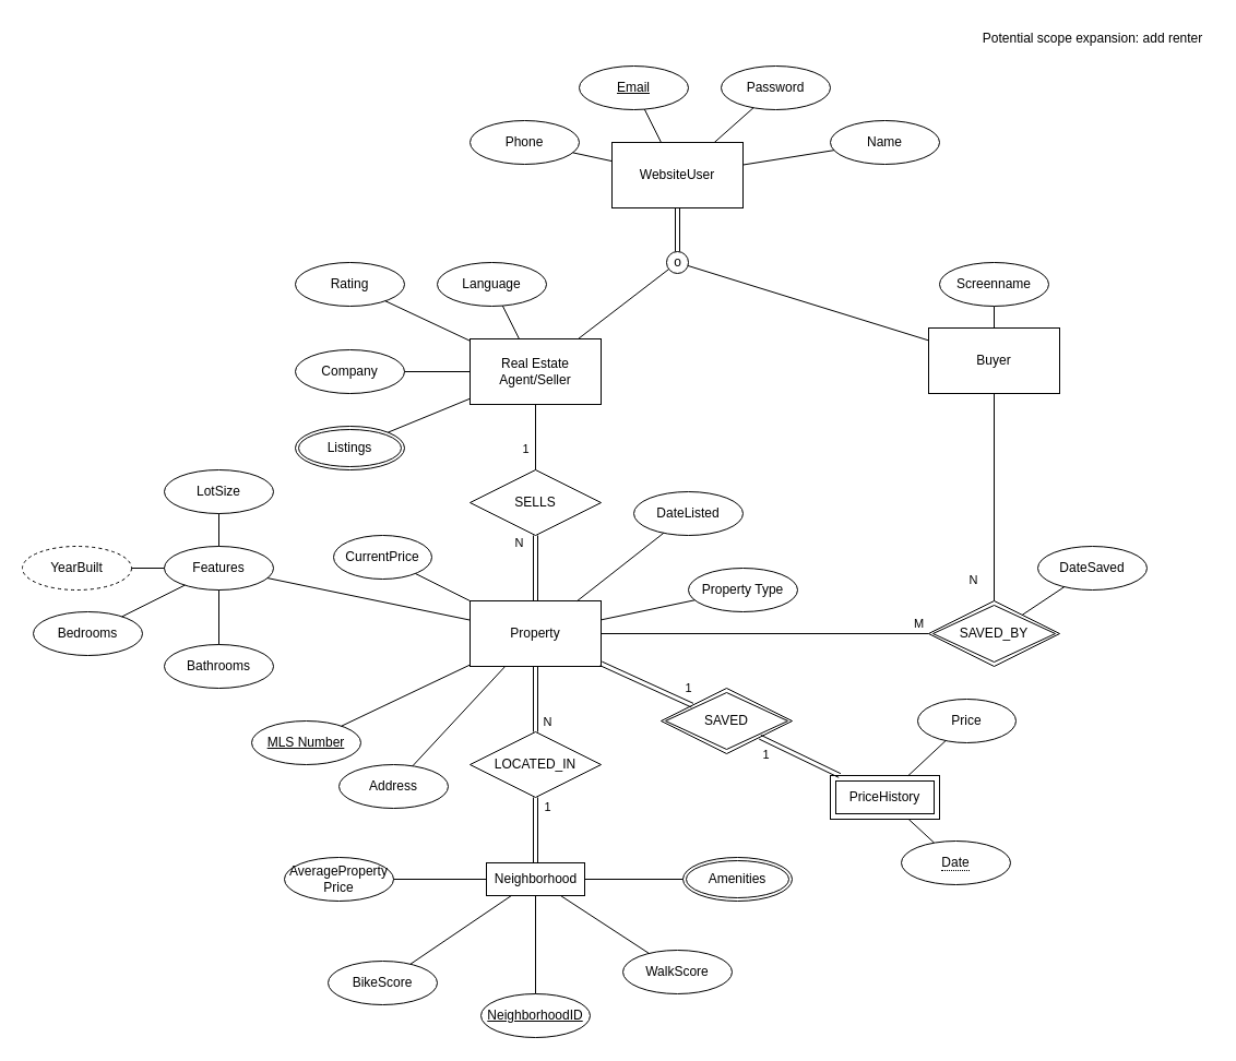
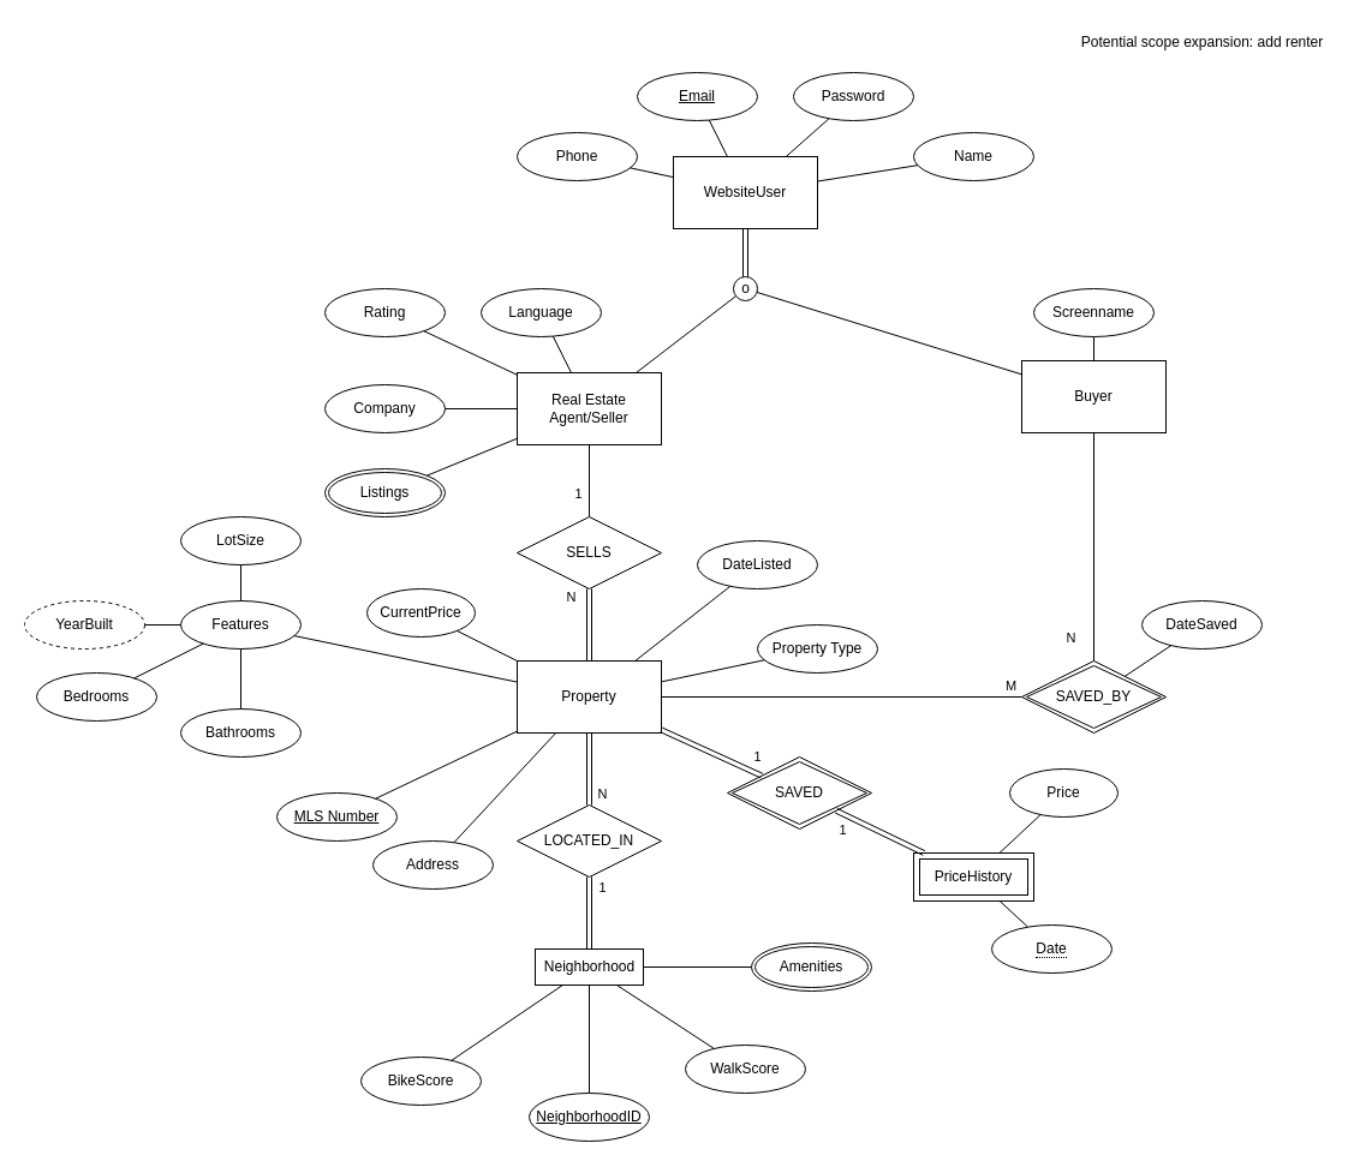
  <mxCell id="0" />
  <mxCell id="1" parent="0" />
  <mxCell id="2" value="WebsiteUser" style="rounded=0;whiteSpace=wrap;html=1;" parent="1" vertex="1"><mxGeometry x="560" y="130" width="120" height="60" as="geometry" /></mxCell>
  <mxCell id="3" value="Real Estate Agent/Seller" style="rounded=0;whiteSpace=wrap;html=1;" parent="1" vertex="1"><mxGeometry x="430" y="310" width="120" height="60" as="geometry" /></mxCell>
  <mxCell id="4" value="Buyer" style="rounded=0;whiteSpace=wrap;html=1;" parent="1" vertex="1"><mxGeometry x="850" y="300" width="120" height="60" as="geometry" /></mxCell>
  <mxCell id="5" value="Property" style="rounded=0;whiteSpace=wrap;html=1;" parent="1" vertex="1"><mxGeometry x="430" y="550" width="120" height="60" as="geometry" /></mxCell>
- <mxCell id="6" value="AverageProperty Price" style="ellipse;whiteSpace=wrap;html=1;align=center;" parent="1" vertex="1"><mxGeometry x="260" y="785" width="100" height="40" as="geometry" /></mxCell>
  <mxCell id="7" value="WalkScore" style="ellipse;whiteSpace=wrap;html=1;align=center;" parent="1" vertex="1"><mxGeometry x="570" y="870" width="100" height="40" as="geometry" /></mxCell>
  <mxCell id="8" value="PriceHistory" style="shape=ext;margin=3;double=1;whiteSpace=wrap;html=1;align=center;" parent="1" vertex="1"><mxGeometry x="760" y="710" width="100" height="40" as="geometry" /></mxCell>
  <mxCell id="9" value="MLS Number" style="ellipse;whiteSpace=wrap;html=1;align=center;fontStyle=4;" parent="1" vertex="1"><mxGeometry x="230" y="660" width="100" height="40" as="geometry" /></mxCell>
  <mxCell id="10" value="Property Type" style="ellipse;whiteSpace=wrap;html=1;align=center;" parent="1" vertex="1"><mxGeometry x="630" y="520" width="100" height="40" as="geometry" /></mxCell>
  <mxCell id="11" value="" style="shape=link;html=1;rounded=0;" edge="1" parent="1" source="2"><mxGeometry relative="1" as="geometry"><mxPoint x="640" y="240" as="sourcePoint" /><mxPoint x="620" y="230" as="targetPoint" /></mxGeometry></mxCell>
  <mxCell id="12" value="o" style="shape=ellipse;html=1;dashed=0;whitespace=wrap;aspect=fixed;perimeter=ellipsePerimeter;" vertex="1" parent="1"><mxGeometry x="610" y="230" width="20" height="20" as="geometry" /></mxCell>
  <mxCell id="13" value="" style="endArrow=none;html=1;rounded=0;" edge="1" parent="1" source="3" target="12"><mxGeometry relative="1" as="geometry"><mxPoint x="510" y="270" as="sourcePoint" /><mxPoint x="670" y="270" as="targetPoint" /></mxGeometry></mxCell>
  <mxCell id="14" value="" style="endArrow=none;html=1;rounded=0;" edge="1" parent="1" source="4" target="12"><mxGeometry relative="1" as="geometry"><mxPoint x="820" y="330" as="sourcePoint" /><mxPoint x="622.082" y="256.107" as="targetPoint" /></mxGeometry></mxCell>
  <mxCell id="15" value="SELLS" style="shape=rhombus;perimeter=rhombusPerimeter;whiteSpace=wrap;html=1;align=center;" vertex="1" parent="1"><mxGeometry x="430" y="430" width="120" height="60" as="geometry" /></mxCell>
  <mxCell id="16" value="" style="endArrow=none;html=1;rounded=0;" edge="1" parent="1" source="15" target="3"><mxGeometry relative="1" as="geometry"><mxPoint x="539" y="320" as="sourcePoint" /><mxPoint x="622.074" y="256.097" as="targetPoint" /></mxGeometry></mxCell>
  <mxCell id="17" value="1" style="edgeLabel;html=1;align=center;verticalAlign=middle;resizable=0;points=[];" vertex="1" connectable="0" parent="16"><mxGeometry x="0.567" relative="1" as="geometry"><mxPoint x="-10" y="27" as="offset" /></mxGeometry></mxCell>
  <mxCell id="18" value="SAVED" style="shape=rhombus;double=1;perimeter=rhombusPerimeter;whiteSpace=wrap;html=1;align=center;" vertex="1" parent="1"><mxGeometry x="605" y="630" width="120" height="60" as="geometry" /></mxCell>
  <mxCell id="19" value="" style="endArrow=none;html=1;rounded=0;shape=link;" edge="1" parent="1" source="78" target="5"><mxGeometry relative="1" as="geometry"><mxPoint x="490" y="670" as="sourcePoint" /><mxPoint x="500" y="560" as="targetPoint" /></mxGeometry></mxCell>
  <mxCell id="20" value="N" style="edgeLabel;html=1;align=center;verticalAlign=middle;resizable=0;points=[];" vertex="1" connectable="0" parent="19"><mxGeometry x="-0.6" y="-6" relative="1" as="geometry"><mxPoint x="4" y="2" as="offset" /></mxGeometry></mxCell>
  <mxCell id="21" value="" style="endArrow=none;html=1;rounded=0;shape=link;" edge="1" parent="1" source="8" target="18"><mxGeometry relative="1" as="geometry"><mxPoint x="520" y="520" as="sourcePoint" /><mxPoint x="520" y="580" as="targetPoint" /></mxGeometry></mxCell>
  <mxCell id="22" value="1" style="edgeLabel;html=1;align=center;verticalAlign=middle;resizable=0;points=[];" vertex="1" connectable="0" parent="21"><mxGeometry x="0.634" relative="1" as="geometry"><mxPoint x="-9" y="9" as="offset" /></mxGeometry></mxCell>
  <mxCell id="23" value="" style="endArrow=none;html=1;rounded=0;shape=link;" edge="1" parent="1" source="77" target="78"><mxGeometry relative="1" as="geometry"><mxPoint x="490" y="820" as="sourcePoint" /><mxPoint x="490" y="730" as="targetPoint" /></mxGeometry></mxCell>
  <mxCell id="24" value="1" style="edgeLabel;html=1;align=center;verticalAlign=middle;resizable=0;points=[];" vertex="1" connectable="0" parent="23"><mxGeometry x="0.571" y="2" relative="1" as="geometry"><mxPoint x="12" y="-5" as="offset" /></mxGeometry></mxCell>
  <mxCell id="25" value="Amenities" style="ellipse;shape=doubleEllipse;margin=3;whiteSpace=wrap;html=1;align=center;" vertex="1" parent="1"><mxGeometry x="625" y="785" width="100" height="40" as="geometry" /></mxCell>
  <mxCell id="26" value="&lt;u&gt;Email&lt;/u&gt;" style="ellipse;whiteSpace=wrap;html=1;align=center;" vertex="1" parent="1"><mxGeometry x="530" y="60" width="100" height="40" as="geometry" /></mxCell>
  <mxCell id="27" value="Password" style="ellipse;whiteSpace=wrap;html=1;align=center;" vertex="1" parent="1"><mxGeometry x="660" y="60" width="100" height="40" as="geometry" /></mxCell>
  <mxCell id="28" value="Name" style="ellipse;whiteSpace=wrap;html=1;align=center;" vertex="1" parent="1"><mxGeometry x="760" y="110" width="100" height="40" as="geometry" /></mxCell>
  <mxCell id="29" value="Phone" style="ellipse;whiteSpace=wrap;html=1;align=center;" vertex="1" parent="1"><mxGeometry x="430" y="110" width="100" height="40" as="geometry" /></mxCell>
  <mxCell id="30" value="SAVED_BY" style="shape=rhombus;double=1;perimeter=rhombusPerimeter;whiteSpace=wrap;html=1;align=center;" vertex="1" parent="1"><mxGeometry x="850" y="550" width="120" height="60" as="geometry" /></mxCell>
  <mxCell id="31" value="" style="endArrow=none;html=1;rounded=0;" edge="1" parent="1" source="30" target="4"><mxGeometry relative="1" as="geometry"><mxPoint x="920" y="340" as="sourcePoint" /><mxPoint x="580" y="610" as="targetPoint" /></mxGeometry></mxCell>
  <mxCell id="32" value="N" style="edgeLabel;html=1;align=center;verticalAlign=middle;resizable=0;points=[];" vertex="1" connectable="0" parent="31"><mxGeometry x="-0.494" y="-1" relative="1" as="geometry"><mxPoint x="-21" y="28" as="offset" /></mxGeometry></mxCell>
  <mxCell id="33" style="rounded=0;orthogonalLoop=1;jettySize=auto;html=1;endArrow=none;endFill=0;startArrow=none;startFill=0;" edge="1" parent="1" source="34" target="4"><mxGeometry relative="1" as="geometry" /></mxCell>
  <mxCell id="34" value="Screenname" style="ellipse;whiteSpace=wrap;html=1;align=center;" vertex="1" parent="1"><mxGeometry x="860" y="240" width="100" height="40" as="geometry" /></mxCell>
  <mxCell id="35" value="Listings" style="ellipse;shape=doubleEllipse;margin=3;whiteSpace=wrap;html=1;align=center;" vertex="1" parent="1"><mxGeometry x="270" y="390" width="100" height="40" as="geometry" /></mxCell>
  <mxCell id="36" value="DateSaved" style="ellipse;whiteSpace=wrap;html=1;align=center;" vertex="1" parent="1"><mxGeometry x="950" y="500" width="100" height="40" as="geometry" /></mxCell>
  <mxCell id="37" style="rounded=0;orthogonalLoop=1;jettySize=auto;html=1;endArrow=none;endFill=0;startArrow=none;startFill=0;" edge="1" parent="1" source="30" target="36"><mxGeometry relative="1" as="geometry"><mxPoint x="779.257" y="299.533" as="sourcePoint" /><mxPoint x="767.143" y="320" as="targetPoint" /></mxGeometry></mxCell>
  <mxCell id="38" value="Features" style="ellipse;whiteSpace=wrap;html=1;align=center;" vertex="1" parent="1"><mxGeometry x="150" y="500" width="100" height="40" as="geometry" /></mxCell>
  <mxCell id="39" value="Bedrooms&lt;span style=&quot;color: rgba(0, 0, 0, 0); font-family: monospace; font-size: 0px; text-align: start;&quot;&gt;%3CmxGraphModel%3E%3Croot%3E%3CmxCell%20id%3D%220%22%2F%3E%3CmxCell%20id%3D%221%22%20parent%3D%220%22%2F%3E%3CmxCell%20id%3D%222%22%20value%3D%22Rooms%22%20style%3D%22ellipse%3BwhiteSpace%3Dwrap%3Bhtml%3D1%3Balign%3Dcenter%3B%22%20vertex%3D%221%22%20parent%3D%221%22%3E%3CmxGeometry%20x%3D%2230%22%20y%3D%22630%22%20width%3D%22100%22%20height%3D%2240%22%20as%3D%22geometry%22%2F%3E%3C%2FmxCell%3E%3C%2Froot%3E%3C%2FmxGraphModel%3E&lt;/span&gt;" style="ellipse;whiteSpace=wrap;html=1;align=center;" vertex="1" parent="1"><mxGeometry x="30" y="560" width="100" height="40" as="geometry" /></mxCell>
  <mxCell id="40" value="Bathrooms" style="ellipse;whiteSpace=wrap;html=1;align=center;" vertex="1" parent="1"><mxGeometry x="150" y="590" width="100" height="40" as="geometry" /></mxCell>
  <mxCell id="41" value="" style="endArrow=none;html=1;rounded=0;" edge="1" parent="1" source="38" target="5"><mxGeometry relative="1" as="geometry"><mxPoint x="500" y="680" as="sourcePoint" /><mxPoint x="500" y="620" as="targetPoint" /></mxGeometry></mxCell>
  <mxCell id="42" value="" style="endArrow=none;html=1;rounded=0;" edge="1" parent="1" source="40" target="38"><mxGeometry relative="1" as="geometry"><mxPoint x="230" y="530" as="sourcePoint" /><mxPoint x="230" y="470" as="targetPoint" /></mxGeometry></mxCell>
  <mxCell id="43" value="" style="endArrow=none;html=1;rounded=0;" edge="1" parent="1" source="39" target="38"><mxGeometry relative="1" as="geometry"><mxPoint x="240" y="540" as="sourcePoint" /><mxPoint x="240" y="480" as="targetPoint" /></mxGeometry></mxCell>
  <mxCell id="44" value="DateListed" style="ellipse;whiteSpace=wrap;html=1;align=center;" vertex="1" parent="1"><mxGeometry x="580" y="450" width="100" height="40" as="geometry" /></mxCell>
  <mxCell id="45" value="Company" style="ellipse;whiteSpace=wrap;html=1;align=center;" vertex="1" parent="1"><mxGeometry x="270" y="320" width="100" height="40" as="geometry" /></mxCell>
  <mxCell id="46" value="Rating" style="ellipse;whiteSpace=wrap;html=1;align=center;" vertex="1" parent="1"><mxGeometry x="270" y="240" width="100" height="40" as="geometry" /></mxCell>
  <mxCell id="47" value="Language" style="ellipse;whiteSpace=wrap;html=1;align=center;" vertex="1" parent="1"><mxGeometry x="400" y="240" width="100" height="40" as="geometry" /></mxCell>
  <mxCell id="48" value="Potential scope expansion: add renter" style="text;html=1;align=center;verticalAlign=middle;resizable=0;points=[];autosize=1;strokeColor=none;fillColor=none;" vertex="1" parent="1"><mxGeometry x="890" width="220" height="30" as="geometry" y="20" /></mxCell>
  <mxCell id="49" value="" style="endArrow=none;html=1;rounded=0;" edge="1" parent="1" source="8" target="73"><mxGeometry relative="1" as="geometry"><mxPoint x="778.571" y="720" as="sourcePoint" /><mxPoint x="910" y="730" as="targetPoint" /></mxGeometry></mxCell>
  <mxCell id="50" value="" style="endArrow=none;html=1;rounded=0;" edge="1" parent="1"><mxGeometry relative="1" as="geometry"><mxPoint x="490" y="820" as="sourcePoint" /><mxPoint x="490" y="910" as="targetPoint" /></mxGeometry></mxCell>
  <mxCell id="51" value="" style="endArrow=none;html=1;rounded=0;" edge="1" parent="1" source="77" target="25"><mxGeometry relative="1" as="geometry"><mxPoint x="540" y="818.168" as="sourcePoint" /><mxPoint x="933.958" y="683.862" as="targetPoint" /></mxGeometry></mxCell>
  <mxCell id="52" value="" style="endArrow=none;html=1;rounded=0;" edge="1" parent="1" source="77" target="7"><mxGeometry relative="1" as="geometry"><mxPoint x="510" y="820" as="sourcePoint" /><mxPoint x="630.699" y="845.448" as="targetPoint" /></mxGeometry></mxCell>
- <mxCell id="53" value="" style="endArrow=none;html=1;rounded=0;" edge="1" parent="1" source="77" target="6"><mxGeometry relative="1" as="geometry"><mxPoint x="440" y="813.912" as="sourcePoint" /><mxPoint x="650.699" y="865.448" as="targetPoint" /></mxGeometry></mxCell>
  <mxCell id="54" value="" style="endArrow=none;html=1;rounded=0;" edge="1" parent="1" source="3" target="47"><mxGeometry relative="1" as="geometry"><mxPoint x="539" y="320" as="sourcePoint" /><mxPoint x="622.074" y="256.097" as="targetPoint" /></mxGeometry></mxCell>
  <mxCell id="55" value="" style="endArrow=none;html=1;rounded=0;" edge="1" parent="1" source="3" target="46"><mxGeometry relative="1" as="geometry"><mxPoint x="549" y="330" as="sourcePoint" /><mxPoint x="632.074" y="266.097" as="targetPoint" /></mxGeometry></mxCell>
  <mxCell id="56" value="" style="endArrow=none;html=1;rounded=0;" edge="1" parent="1" source="3" target="45"><mxGeometry relative="1" as="geometry"><mxPoint x="559" y="340" as="sourcePoint" /><mxPoint x="642.074" y="276.097" as="targetPoint" /></mxGeometry></mxCell>
  <mxCell id="57" value="" style="endArrow=none;html=1;rounded=0;" edge="1" parent="1" source="3" target="35"><mxGeometry relative="1" as="geometry"><mxPoint x="569" y="350" as="sourcePoint" /><mxPoint x="652.074" y="286.097" as="targetPoint" /></mxGeometry></mxCell>
  <mxCell id="58" value="" style="endArrow=none;html=1;rounded=0;" edge="1" parent="1" source="5" target="44"><mxGeometry relative="1" as="geometry"><mxPoint x="466.364" y="570" as="sourcePoint" /><mxPoint x="375.145" y="507.287" as="targetPoint" /></mxGeometry></mxCell>
  <mxCell id="59" value="" style="endArrow=none;html=1;rounded=0;" edge="1" parent="1" source="5" target="9"><mxGeometry relative="1" as="geometry"><mxPoint x="476.364" y="580" as="sourcePoint" /><mxPoint x="385.145" y="517.287" as="targetPoint" /></mxGeometry></mxCell>
  <mxCell id="60" value="" style="endArrow=none;html=1;rounded=0;" edge="1" parent="1" source="5" target="10"><mxGeometry relative="1" as="geometry"><mxPoint x="486.364" y="590" as="sourcePoint" /><mxPoint x="395.145" y="527.287" as="targetPoint" /></mxGeometry></mxCell>
  <mxCell id="61" value="Address" style="ellipse;whiteSpace=wrap;html=1;align=center;" vertex="1" parent="1"><mxGeometry x="310" y="700" width="100" height="40" as="geometry" /></mxCell>
  <mxCell id="62" value="" style="endArrow=none;html=1;rounded=0;" edge="1" parent="1" source="61" target="5"><mxGeometry relative="1" as="geometry"><mxPoint x="158.007" y="707.005" as="sourcePoint" /><mxPoint x="440" y="610.526" as="targetPoint" /></mxGeometry></mxCell>
  <mxCell id="63" value="LotSize" style="ellipse;whiteSpace=wrap;html=1;align=center;" vertex="1" parent="1"><mxGeometry x="150" y="430" width="100" height="40" as="geometry" /></mxCell>
  <mxCell id="64" value="YearBuilt" style="ellipse;whiteSpace=wrap;html=1;align=center;dashed=1;" vertex="1" parent="1"><mxGeometry x="20" y="500" width="100" height="40" as="geometry" /></mxCell>
  <mxCell id="65" value="" style="endArrow=none;html=1;rounded=0;" edge="1" parent="1" source="29" target="2"><mxGeometry relative="1" as="geometry"><mxPoint x="539.011" y="320" as="sourcePoint" /><mxPoint x="622.087" y="256.114" as="targetPoint" /></mxGeometry></mxCell>
  <mxCell id="66" value="" style="endArrow=none;html=1;rounded=0;" edge="1" parent="1" source="26" target="2"><mxGeometry relative="1" as="geometry"><mxPoint x="549.011" y="330" as="sourcePoint" /><mxPoint x="632.087" y="266.114" as="targetPoint" /></mxGeometry></mxCell>
  <mxCell id="67" value="" style="endArrow=none;html=1;rounded=0;" edge="1" parent="1" source="27" target="2"><mxGeometry relative="1" as="geometry"><mxPoint x="558.57" y="98.57" as="sourcePoint" /><mxPoint x="600" y="140" as="targetPoint" /></mxGeometry></mxCell>
  <mxCell id="68" value="" style="endArrow=none;html=1;rounded=0;" edge="1" parent="1" source="28" target="2"><mxGeometry relative="1" as="geometry"><mxPoint x="568.57" y="108.57" as="sourcePoint" /><mxPoint x="610" y="150" as="targetPoint" /></mxGeometry></mxCell>
  <mxCell id="69" value="" style="endArrow=none;html=1;rounded=0;" edge="1" parent="1" source="64" target="38"><mxGeometry relative="1" as="geometry"><mxPoint x="124.128" y="592.483" as="sourcePoint" /><mxPoint x="186.003" y="547.546" as="targetPoint" /></mxGeometry></mxCell>
  <mxCell id="70" value="" style="endArrow=none;html=1;rounded=0;" edge="1" parent="1" source="63" target="38"><mxGeometry relative="1" as="geometry"><mxPoint x="134.128" y="602.483" as="sourcePoint" /><mxPoint x="196.003" y="557.546" as="targetPoint" /></mxGeometry></mxCell>
  <mxCell id="71" value="CurrentPrice" style="ellipse;whiteSpace=wrap;html=1;align=center;" vertex="1" parent="1"><mxGeometry x="305" y="490" width="90" height="40" as="geometry" /></mxCell>
  <mxCell id="72" value="" style="endArrow=none;html=1;rounded=0;" edge="1" parent="1" source="5" target="71"><mxGeometry relative="1" as="geometry"><mxPoint x="440" y="577.033" as="sourcePoint" /><mxPoint x="355.453" y="558.761" as="targetPoint" /></mxGeometry></mxCell>
  <mxCell id="73" value="Price" style="ellipse;whiteSpace=wrap;html=1;align=center;" vertex="1" parent="1"><mxGeometry x="840" y="640" width="90" height="40" as="geometry" /></mxCell>
  <mxCell id="74" value="" style="endArrow=none;html=1;rounded=0;" edge="1" parent="1" source="8" target="75"><mxGeometry relative="1" as="geometry"><mxPoint x="870" y="740" as="sourcePoint" /><mxPoint x="855.55" y="771.965" as="targetPoint" /></mxGeometry></mxCell>
  <mxCell id="75" value="&lt;span style=&quot;border-bottom: 1px dotted&quot;&gt;Date&lt;/span&gt;" style="ellipse;whiteSpace=wrap;html=1;align=center;" vertex="1" parent="1"><mxGeometry x="825" y="770" width="100" height="40" as="geometry" /></mxCell>
  <mxCell id="76" value="" style="edgeStyle=none;rounded=0;orthogonalLoop=1;jettySize=auto;html=1;startArrow=none;startFill=0;endArrow=none;endFill=0;" edge="1" parent="1" source="77" target="81"><mxGeometry relative="1" as="geometry"><mxPoint x="490" y="910" as="targetPoint" /></mxGeometry></mxCell>
  <mxCell id="77" value="Neighborhood" style="html=1;" vertex="1" parent="1"><mxGeometry x="445" y="790" width="90" height="30" as="geometry" /></mxCell>
  <mxCell id="78" value="LOCATED_IN" style="shape=rhombus;perimeter=rhombusPerimeter;whiteSpace=wrap;html=1;align=center;" vertex="1" parent="1"><mxGeometry x="430" y="670" width="120" height="60" as="geometry" /></mxCell>
  <mxCell id="79" value="" style="endArrow=none;html=1;rounded=0;shape=link;" edge="1" parent="1" source="5" target="15"><mxGeometry relative="1" as="geometry"><mxPoint x="1060" y="350" as="sourcePoint" /><mxPoint x="990" y="350" as="targetPoint" /></mxGeometry></mxCell>
  <mxCell id="80" value="N" style="edgeLabel;html=1;align=center;verticalAlign=middle;resizable=0;points=[];" vertex="1" connectable="0" parent="79"><mxGeometry x="0.513" y="-1" relative="1" as="geometry"><mxPoint x="-17" y="-9" as="offset" /></mxGeometry></mxCell>
  <mxCell id="81" value="NeighborhoodID" style="ellipse;whiteSpace=wrap;html=1;align=center;fontStyle=4;" vertex="1" parent="1"><mxGeometry x="440" y="910" width="100" height="40" as="geometry" /></mxCell>
  <mxCell id="82" value="BikeScore" style="ellipse;whiteSpace=wrap;html=1;align=center;" vertex="1" parent="1"><mxGeometry x="300" y="880" width="100" height="40" as="geometry" /></mxCell>
  <mxCell id="83" value="" style="endArrow=none;html=1;rounded=0;" edge="1" parent="1" source="77" target="82"><mxGeometry relative="1" as="geometry"><mxPoint x="515.652" y="830" as="sourcePoint" /><mxPoint x="600.741" y="911.543" as="targetPoint" /></mxGeometry></mxCell>
  <mxCell id="84" value="" style="endArrow=none;html=1;rounded=0;shape=link;" edge="1" parent="1" source="18" target="5"><mxGeometry relative="1" as="geometry"><mxPoint x="643.657" y="655.672" as="sourcePoint" /><mxPoint x="560" y="617.429" as="targetPoint" /></mxGeometry></mxCell>
  <mxCell id="85" value="1" style="edgeLabel;html=1;align=center;verticalAlign=middle;resizable=0;points=[];" vertex="1" connectable="0" parent="84"><mxGeometry x="-0.698" relative="1" as="geometry"><mxPoint x="9" y="-10" as="offset" /></mxGeometry></mxCell>
  <mxCell id="86" value="" style="endArrow=none;html=1;rounded=0;" edge="1" parent="1" source="30" target="5"><mxGeometry relative="1" as="geometry"><mxPoint x="904.308" y="567.846" as="sourcePoint" /><mxPoint x="771.25" y="380" as="targetPoint" /></mxGeometry></mxCell>
  <mxCell id="87" value="M" style="edgeLabel;html=1;align=center;verticalAlign=middle;resizable=0;points=[];" vertex="1" connectable="0" parent="86"><mxGeometry x="-0.494" y="-1" relative="1" as="geometry"><mxPoint x="66" y="-9" as="offset" /></mxGeometry></mxCell>
